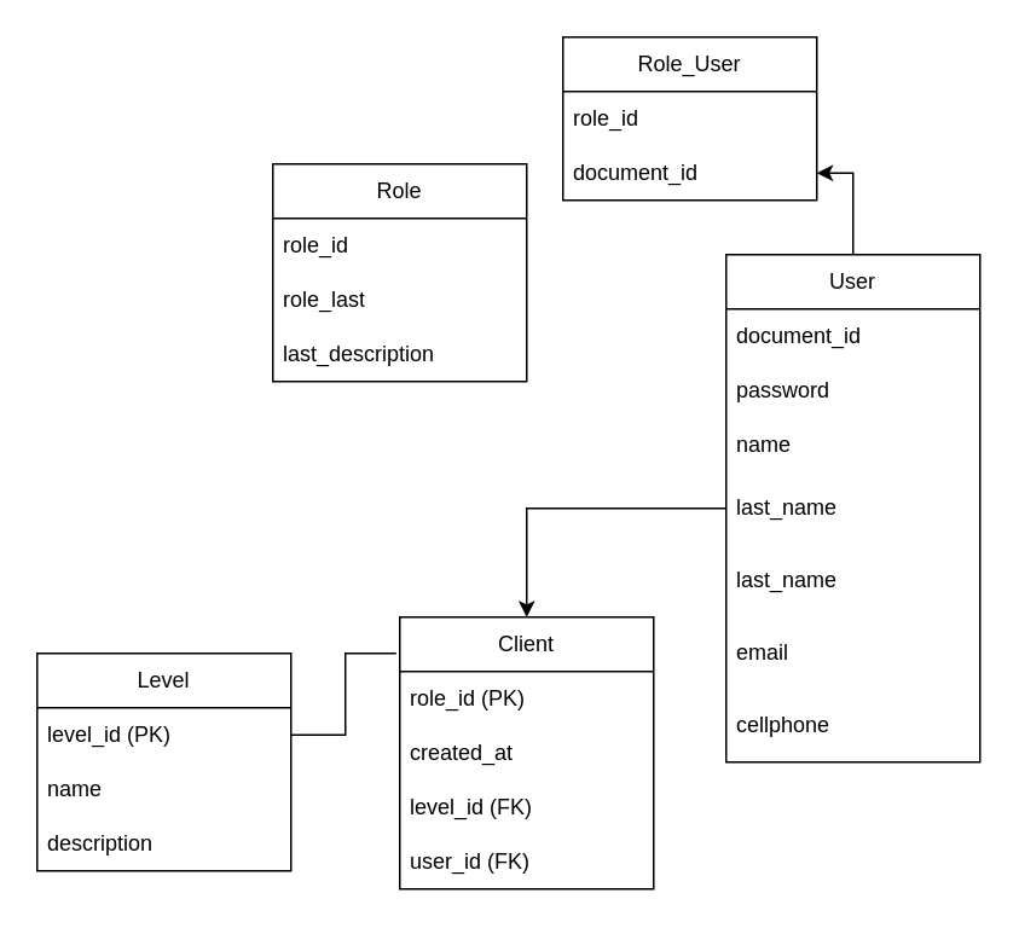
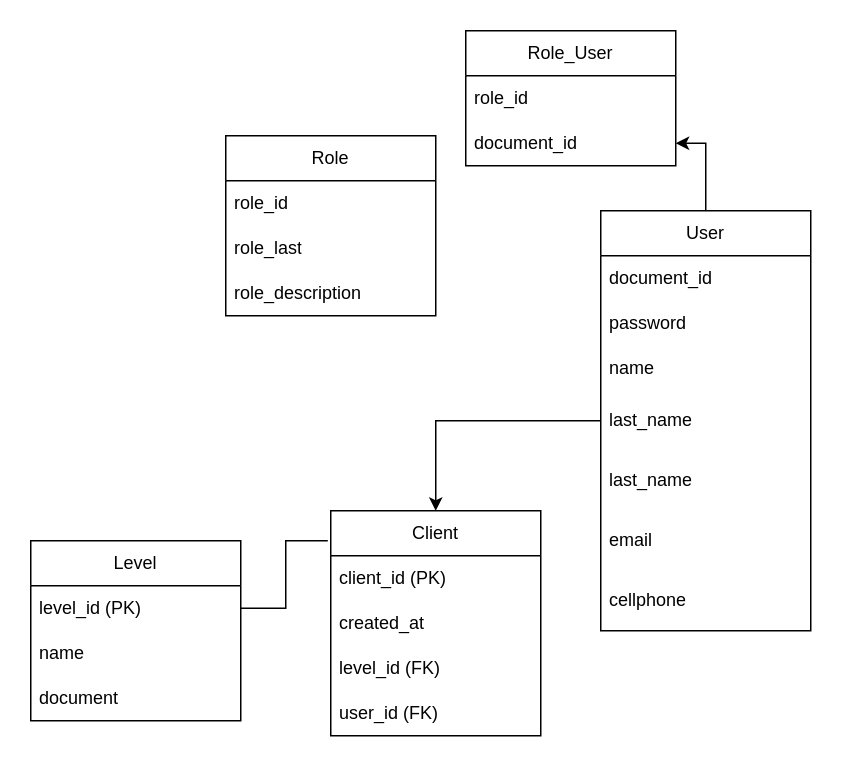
  <mxCell id="0" />
  <mxCell id="1" parent="0" />
  <mxCell id="2" style="edgeStyle=orthogonalEdgeStyle;rounded=0;orthogonalLoop=1;jettySize=auto;html=1;entryX=1;entryY=0.5;entryDx=0;entryDy=0;" parent="1" source="3" target="17" edge="1"><mxGeometry relative="1" as="geometry"><mxPoint x="400" y="460" as="targetPoint" /></mxGeometry></mxCell>
  <mxCell id="3" value="User" style="swimlane;fontStyle=0;childLayout=stackLayout;horizontal=1;startSize=30;horizontalStack=0;resizeParent=1;resizeParentMax=0;resizeLast=0;collapsible=1;marginBottom=0;whiteSpace=wrap;html=1;" parent="1" vertex="1"><mxGeometry x="400" y="140" width="140" height="280" as="geometry"><mxRectangle x="200" y="190" width="70" height="30" as="alternateBounds" /></mxGeometry></mxCell>
  <mxCell id="4" value="document_id" style="text;strokeColor=none;fillColor=none;align=left;verticalAlign=middle;spacingLeft=4;spacingRight=4;overflow=hidden;points=[[0,0.5],[1,0.5]];portConstraint=eastwest;rotatable=0;whiteSpace=wrap;html=1;" parent="3" vertex="1"><mxGeometry y="30" width="140" height="30" as="geometry" /></mxCell>
  <mxCell id="5" value="password" style="text;strokeColor=none;fillColor=none;align=left;verticalAlign=middle;spacingLeft=4;spacingRight=4;overflow=hidden;points=[[0,0.5],[1,0.5]];portConstraint=eastwest;rotatable=0;whiteSpace=wrap;html=1;" parent="3" vertex="1"><mxGeometry y="60" width="140" height="30" as="geometry" /></mxCell>
  <mxCell id="6" value="name" style="text;strokeColor=none;fillColor=none;align=left;verticalAlign=middle;spacingLeft=4;spacingRight=4;overflow=hidden;points=[[0,0.5],[1,0.5]];portConstraint=eastwest;rotatable=0;whiteSpace=wrap;html=1;" parent="3" vertex="1"><mxGeometry y="90" width="140" height="30" as="geometry" /></mxCell>
  <mxCell id="7" value="last_name" style="text;strokeColor=none;fillColor=none;align=left;verticalAlign=middle;spacingLeft=4;spacingRight=4;overflow=hidden;points=[[0,0.5],[1,0.5]];portConstraint=eastwest;rotatable=0;whiteSpace=wrap;html=1;" vertex="1" parent="3"><mxGeometry y="120" width="140" height="40" as="geometry" /></mxCell>
  <mxCell id="8" value="last_name" style="text;strokeColor=none;fillColor=none;align=left;verticalAlign=middle;spacingLeft=4;spacingRight=4;overflow=hidden;points=[[0,0.5],[1,0.5]];portConstraint=eastwest;rotatable=0;whiteSpace=wrap;html=1;" parent="3" vertex="1"><mxGeometry y="160" width="140" height="40" as="geometry" /></mxCell>
  <mxCell id="9" value="email" style="text;strokeColor=none;fillColor=none;align=left;verticalAlign=middle;spacingLeft=4;spacingRight=4;overflow=hidden;points=[[0,0.5],[1,0.5]];portConstraint=eastwest;rotatable=0;whiteSpace=wrap;html=1;" parent="3" vertex="1"><mxGeometry y="200" width="140" height="40" as="geometry" /></mxCell>
  <mxCell id="10" value="cellphone" style="text;strokeColor=none;fillColor=none;align=left;verticalAlign=middle;spacingLeft=4;spacingRight=4;overflow=hidden;points=[[0,0.5],[1,0.5]];portConstraint=eastwest;rotatable=0;whiteSpace=wrap;html=1;" parent="3" vertex="1"><mxGeometry y="240" width="140" height="40" as="geometry" /></mxCell>
  <mxCell id="11" value="Role" style="swimlane;fontStyle=0;childLayout=stackLayout;horizontal=1;startSize=30;horizontalStack=0;resizeParent=1;resizeParentMax=0;resizeLast=0;collapsible=1;marginBottom=0;whiteSpace=wrap;html=1;" parent="1" vertex="1"><mxGeometry x="150" y="90" width="140" height="120" as="geometry" /></mxCell>
  <mxCell id="12" value="role_id" style="text;strokeColor=none;fillColor=none;align=left;verticalAlign=middle;spacingLeft=4;spacingRight=4;overflow=hidden;points=[[0,0.5],[1,0.5]];portConstraint=eastwest;rotatable=0;whiteSpace=wrap;html=1;" parent="11" vertex="1"><mxGeometry y="30" width="140" height="30" as="geometry" /></mxCell>
  <mxCell id="13" value="role_last" style="text;strokeColor=none;fillColor=none;align=left;verticalAlign=middle;spacingLeft=4;spacingRight=4;overflow=hidden;points=[[0,0.5],[1,0.5]];portConstraint=eastwest;rotatable=0;whiteSpace=wrap;html=1;" parent="11" vertex="1"><mxGeometry y="60" width="140" height="30" as="geometry" /></mxCell>
- <mxCell id="14" value="last_description" style="text;strokeColor=none;fillColor=none;align=left;verticalAlign=middle;spacingLeft=4;spacingRight=4;overflow=hidden;points=[[0,0.5],[1,0.5]];portConstraint=eastwest;rotatable=0;whiteSpace=wrap;html=1;" parent="11" vertex="1"><mxGeometry y="90" width="140" height="30" as="geometry" /></mxCell>
+ <mxCell id="14" value="role_description" style="text;strokeColor=none;fillColor=none;align=left;verticalAlign=middle;spacingLeft=4;spacingRight=4;overflow=hidden;points=[[0,0.5],[1,0.5]];portConstraint=eastwest;rotatable=0;whiteSpace=wrap;html=1;" parent="11" vertex="1"><mxGeometry y="90" width="140" height="30" as="geometry" /></mxCell>
  <mxCell id="15" value="Role_User" style="swimlane;fontStyle=0;childLayout=stackLayout;horizontal=1;startSize=30;horizontalStack=0;resizeParent=1;resizeParentMax=0;resizeLast=0;collapsible=1;marginBottom=0;whiteSpace=wrap;html=1;" parent="1" vertex="1"><mxGeometry x="310" y="20" width="140" height="90" as="geometry" /></mxCell>
  <mxCell id="16" value="role_id" style="text;strokeColor=none;fillColor=none;align=left;verticalAlign=middle;spacingLeft=4;spacingRight=4;overflow=hidden;points=[[0,0.5],[1,0.5]];portConstraint=eastwest;rotatable=0;whiteSpace=wrap;html=1;" parent="15" vertex="1"><mxGeometry y="30" width="140" height="30" as="geometry" /></mxCell>
  <mxCell id="17" value="document_id" style="text;strokeColor=none;fillColor=none;align=left;verticalAlign=middle;spacingLeft=4;spacingRight=4;overflow=hidden;points=[[0,0.5],[1,0.5]];portConstraint=eastwest;rotatable=0;whiteSpace=wrap;html=1;" parent="15" vertex="1"><mxGeometry y="60" width="140" height="30" as="geometry" /></mxCell>
  <mxCell id="18" value="Client" style="swimlane;fontStyle=0;childLayout=stackLayout;horizontal=1;startSize=30;horizontalStack=0;resizeParent=1;resizeParentMax=0;resizeLast=0;collapsible=1;marginBottom=0;whiteSpace=wrap;html=1;" vertex="1" parent="1"><mxGeometry x="220" y="340" width="140" height="150" as="geometry" /></mxCell>
- <mxCell id="19" value="role_id (PK)" style="text;strokeColor=none;fillColor=none;align=left;verticalAlign=middle;spacingLeft=4;spacingRight=4;overflow=hidden;points=[[0,0.5],[1,0.5]];portConstraint=eastwest;rotatable=0;whiteSpace=wrap;html=1;" vertex="1" parent="18"><mxGeometry y="30" width="140" height="30" as="geometry" /></mxCell>
+ <mxCell id="19" value="client_id (PK)" style="text;strokeColor=none;fillColor=none;align=left;verticalAlign=middle;spacingLeft=4;spacingRight=4;overflow=hidden;points=[[0,0.5],[1,0.5]];portConstraint=eastwest;rotatable=0;whiteSpace=wrap;html=1;" vertex="1" parent="18"><mxGeometry y="30" width="140" height="30" as="geometry" /></mxCell>
  <mxCell id="20" value="created_at" style="text;strokeColor=none;fillColor=none;align=left;verticalAlign=middle;spacingLeft=4;spacingRight=4;overflow=hidden;points=[[0,0.5],[1,0.5]];portConstraint=eastwest;rotatable=0;whiteSpace=wrap;html=1;" vertex="1" parent="18"><mxGeometry y="60" width="140" height="30" as="geometry" /></mxCell>
  <mxCell id="21" value="level_id (FK)" style="text;strokeColor=none;fillColor=none;align=left;verticalAlign=middle;spacingLeft=4;spacingRight=4;overflow=hidden;points=[[0,0.5],[1,0.5]];portConstraint=eastwest;rotatable=0;whiteSpace=wrap;html=1;" vertex="1" parent="18"><mxGeometry y="90" width="140" height="30" as="geometry" /></mxCell>
  <mxCell id="22" value="user_id (FK&lt;span style=&quot;background-color: initial;&quot;&gt;)&lt;/span&gt;" style="text;strokeColor=none;fillColor=none;align=left;verticalAlign=middle;spacingLeft=4;spacingRight=4;overflow=hidden;points=[[0,0.5],[1,0.5]];portConstraint=eastwest;rotatable=0;whiteSpace=wrap;html=1;" vertex="1" parent="18"><mxGeometry y="120" width="140" height="30" as="geometry" /></mxCell>
  <mxCell id="23" style="edgeStyle=orthogonalEdgeStyle;rounded=0;orthogonalLoop=1;jettySize=auto;html=1;exitX=0;exitY=0.5;exitDx=0;exitDy=0;entryX=0.5;entryY=0;entryDx=0;entryDy=0;" edge="1" parent="1" source="7" target="18"><mxGeometry relative="1" as="geometry" /></mxCell>
  <mxCell id="24" value="Level" style="swimlane;fontStyle=0;childLayout=stackLayout;horizontal=1;startSize=30;horizontalStack=0;resizeParent=1;resizeParentMax=0;resizeLast=0;collapsible=1;marginBottom=0;whiteSpace=wrap;html=1;" vertex="1" parent="1"><mxGeometry x="20" y="360" width="140" height="120" as="geometry" /></mxCell>
  <mxCell id="25" value="level_id (PK)" style="text;strokeColor=none;fillColor=none;align=left;verticalAlign=middle;spacingLeft=4;spacingRight=4;overflow=hidden;points=[[0,0.5],[1,0.5]];portConstraint=eastwest;rotatable=0;whiteSpace=wrap;html=1;" vertex="1" parent="24"><mxGeometry y="30" width="140" height="30" as="geometry" /></mxCell>
  <mxCell id="26" value="name" style="text;strokeColor=none;fillColor=none;align=left;verticalAlign=middle;spacingLeft=4;spacingRight=4;overflow=hidden;points=[[0,0.5],[1,0.5]];portConstraint=eastwest;rotatable=0;whiteSpace=wrap;html=1;" vertex="1" parent="24"><mxGeometry y="60" width="140" height="30" as="geometry" /></mxCell>
- <mxCell id="27" value="description" style="text;strokeColor=none;fillColor=none;align=left;verticalAlign=middle;spacingLeft=4;spacingRight=4;overflow=hidden;points=[[0,0.5],[1,0.5]];portConstraint=eastwest;rotatable=0;whiteSpace=wrap;html=1;" vertex="1" parent="24"><mxGeometry y="90" width="140" height="30" as="geometry" /></mxCell>
+ <mxCell id="27" value="document" style="text;strokeColor=none;fillColor=none;align=left;verticalAlign=middle;spacingLeft=4;spacingRight=4;overflow=hidden;points=[[0,0.5],[1,0.5]];portConstraint=eastwest;rotatable=0;whiteSpace=wrap;html=1;" vertex="1" parent="24"><mxGeometry y="90" width="140" height="30" as="geometry" /></mxCell>
  <mxCell id="28" style="edgeStyle=orthogonalEdgeStyle;rounded=0;orthogonalLoop=1;jettySize=auto;html=1;exitX=1;exitY=0.5;exitDx=0;exitDy=0;entryX=-0.014;entryY=0.133;entryDx=0;entryDy=0;entryPerimeter=0;endArrow=none;" edge="1" parent="1" source="25" target="18"><mxGeometry relative="1" as="geometry" /></mxCell>
